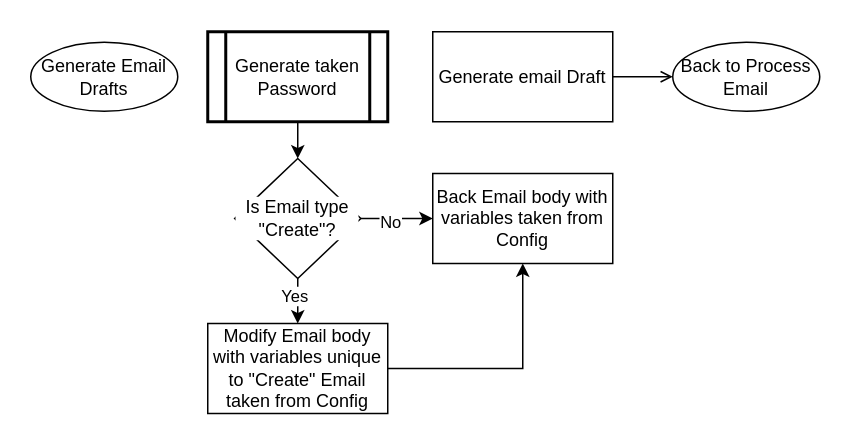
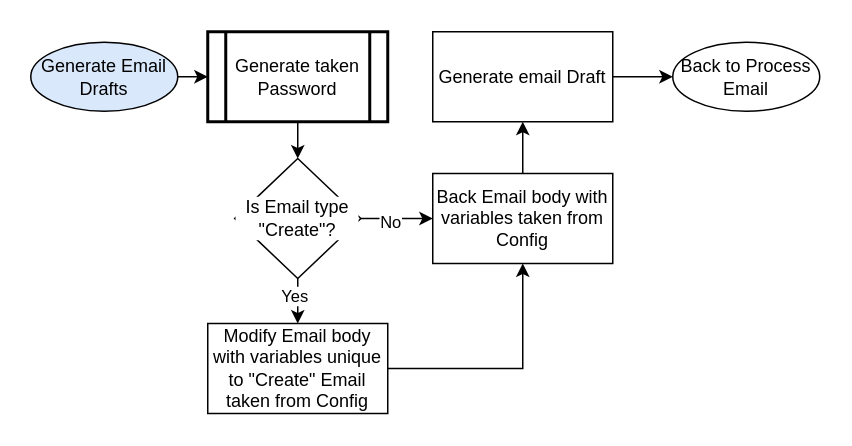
  <mxCell id="0" />
  <mxCell id="1" parent="0" />
- <mxCell id="3" value="Generate Email Drafts" style="ellipse;whiteSpace=wrap;html=1;" vertex="1" parent="1"><mxGeometry x="20" y="27.5" width="98" height="46" as="geometry" /></mxCell>
+ <mxCell id="2" style="edgeStyle=orthogonalEdgeStyle;rounded=0;orthogonalLoop=1;jettySize=auto;html=1;exitX=1;exitY=0.5;exitDx=0;exitDy=0;entryX=0;entryY=0.5;entryDx=0;entryDy=0;" edge="1" parent="1" source="3" target="10"><mxGeometry relative="1" as="geometry" /></mxCell>
+ <mxCell id="3" value="Generate Email Drafts" style="ellipse;whiteSpace=wrap;html=1;fillColor=#dae8fc;" vertex="1" parent="1"><mxGeometry x="20" y="27.5" width="98" height="46" as="geometry" /></mxCell>
  <mxCell id="4" value="" style="edgeStyle=orthogonalEdgeStyle;rounded=0;orthogonalLoop=1;jettySize=auto;html=1;" edge="1" parent="1" source="8" target="14"><mxGeometry relative="1" as="geometry" /></mxCell>
  <mxCell id="5" value="No" style="edgeLabel;html=1;align=center;verticalAlign=middle;resizable=0;points=[];" vertex="1" connectable="0" parent="4"><mxGeometry x="-0.21" y="-2" relative="1" as="geometry"><mxPoint as="offset" /></mxGeometry></mxCell>
  <mxCell id="6" value="" style="edgeStyle=orthogonalEdgeStyle;rounded=0;orthogonalLoop=1;jettySize=auto;html=1;" edge="1" parent="1" source="8" target="16"><mxGeometry relative="1" as="geometry" /></mxCell>
  <mxCell id="7" value="Yes" style="edgeLabel;html=1;align=center;verticalAlign=middle;resizable=0;points=[];" vertex="1" connectable="0" parent="6"><mxGeometry x="-0.267" y="-3" relative="1" as="geometry"><mxPoint as="offset" /></mxGeometry></mxCell>
  <mxCell id="8" value="Is Email type &quot;Create&quot;?" style="rhombus;whiteSpace=wrap;html=1;labelBackgroundColor=default;labelBorderColor=none;" vertex="1" parent="1"><mxGeometry x="155.94" y="105" width="84.12" height="80" as="geometry" /></mxCell>
  <mxCell id="9" style="edgeStyle=orthogonalEdgeStyle;rounded=0;orthogonalLoop=1;jettySize=auto;html=1;exitX=0.5;exitY=1;exitDx=0;exitDy=0;entryX=0.5;entryY=0;entryDx=0;entryDy=0;" edge="1" parent="1" source="10" target="8"><mxGeometry relative="1" as="geometry" /></mxCell>
  <mxCell id="10" value="Generate taken Password" style="shape=process;whiteSpace=wrap;html=1;backgroundOutline=1;strokeWidth=2;" vertex="1" parent="1"><mxGeometry x="138" y="20.5" width="120" height="60" as="geometry" /></mxCell>
- <mxCell id="11" value="" style="edgeStyle=orthogonalEdgeStyle;rounded=0;orthogonalLoop=1;jettySize=auto;html=1;endArrow=open;" edge="1" parent="1" source="12" target="17"><mxGeometry relative="1" as="geometry" /></mxCell>
+ <mxCell id="11" value="" style="edgeStyle=orthogonalEdgeStyle;rounded=0;orthogonalLoop=1;jettySize=auto;html=1;" edge="1" parent="1" source="12" target="17"><mxGeometry relative="1" as="geometry" /></mxCell>
  <mxCell id="12" value="Generate email Draft" style="rounded=0;whiteSpace=wrap;html=1;" vertex="1" parent="1"><mxGeometry x="288" y="20.5" width="120" height="60" as="geometry" /></mxCell>
+ <mxCell id="13" value="" style="edgeStyle=orthogonalEdgeStyle;rounded=0;orthogonalLoop=1;jettySize=auto;html=1;" edge="1" parent="1" source="14" target="12"><mxGeometry relative="1" as="geometry" /></mxCell>
  <mxCell id="14" value="Back Email body with variables taken from Config" style="rounded=0;whiteSpace=wrap;html=1;" vertex="1" parent="1"><mxGeometry x="288" y="115" width="120" height="60" as="geometry" /></mxCell>
  <mxCell id="15" style="edgeStyle=orthogonalEdgeStyle;rounded=0;orthogonalLoop=1;jettySize=auto;html=1;exitX=1;exitY=0.5;exitDx=0;exitDy=0;entryX=0.5;entryY=1;entryDx=0;entryDy=0;" edge="1" parent="1" source="16" target="14"><mxGeometry relative="1" as="geometry" /></mxCell>
  <mxCell id="16" value="Modify Email body with variables unique to &quot;Create&quot; Email taken from Config" style="rounded=0;whiteSpace=wrap;html=1;" vertex="1" parent="1"><mxGeometry x="138" y="215" width="120" height="60" as="geometry" /></mxCell>
  <mxCell id="17" value="Back to Process Email" style="ellipse;whiteSpace=wrap;html=1;" vertex="1" parent="1"><mxGeometry x="448" y="27.5" width="98" height="46" as="geometry" /></mxCell>
